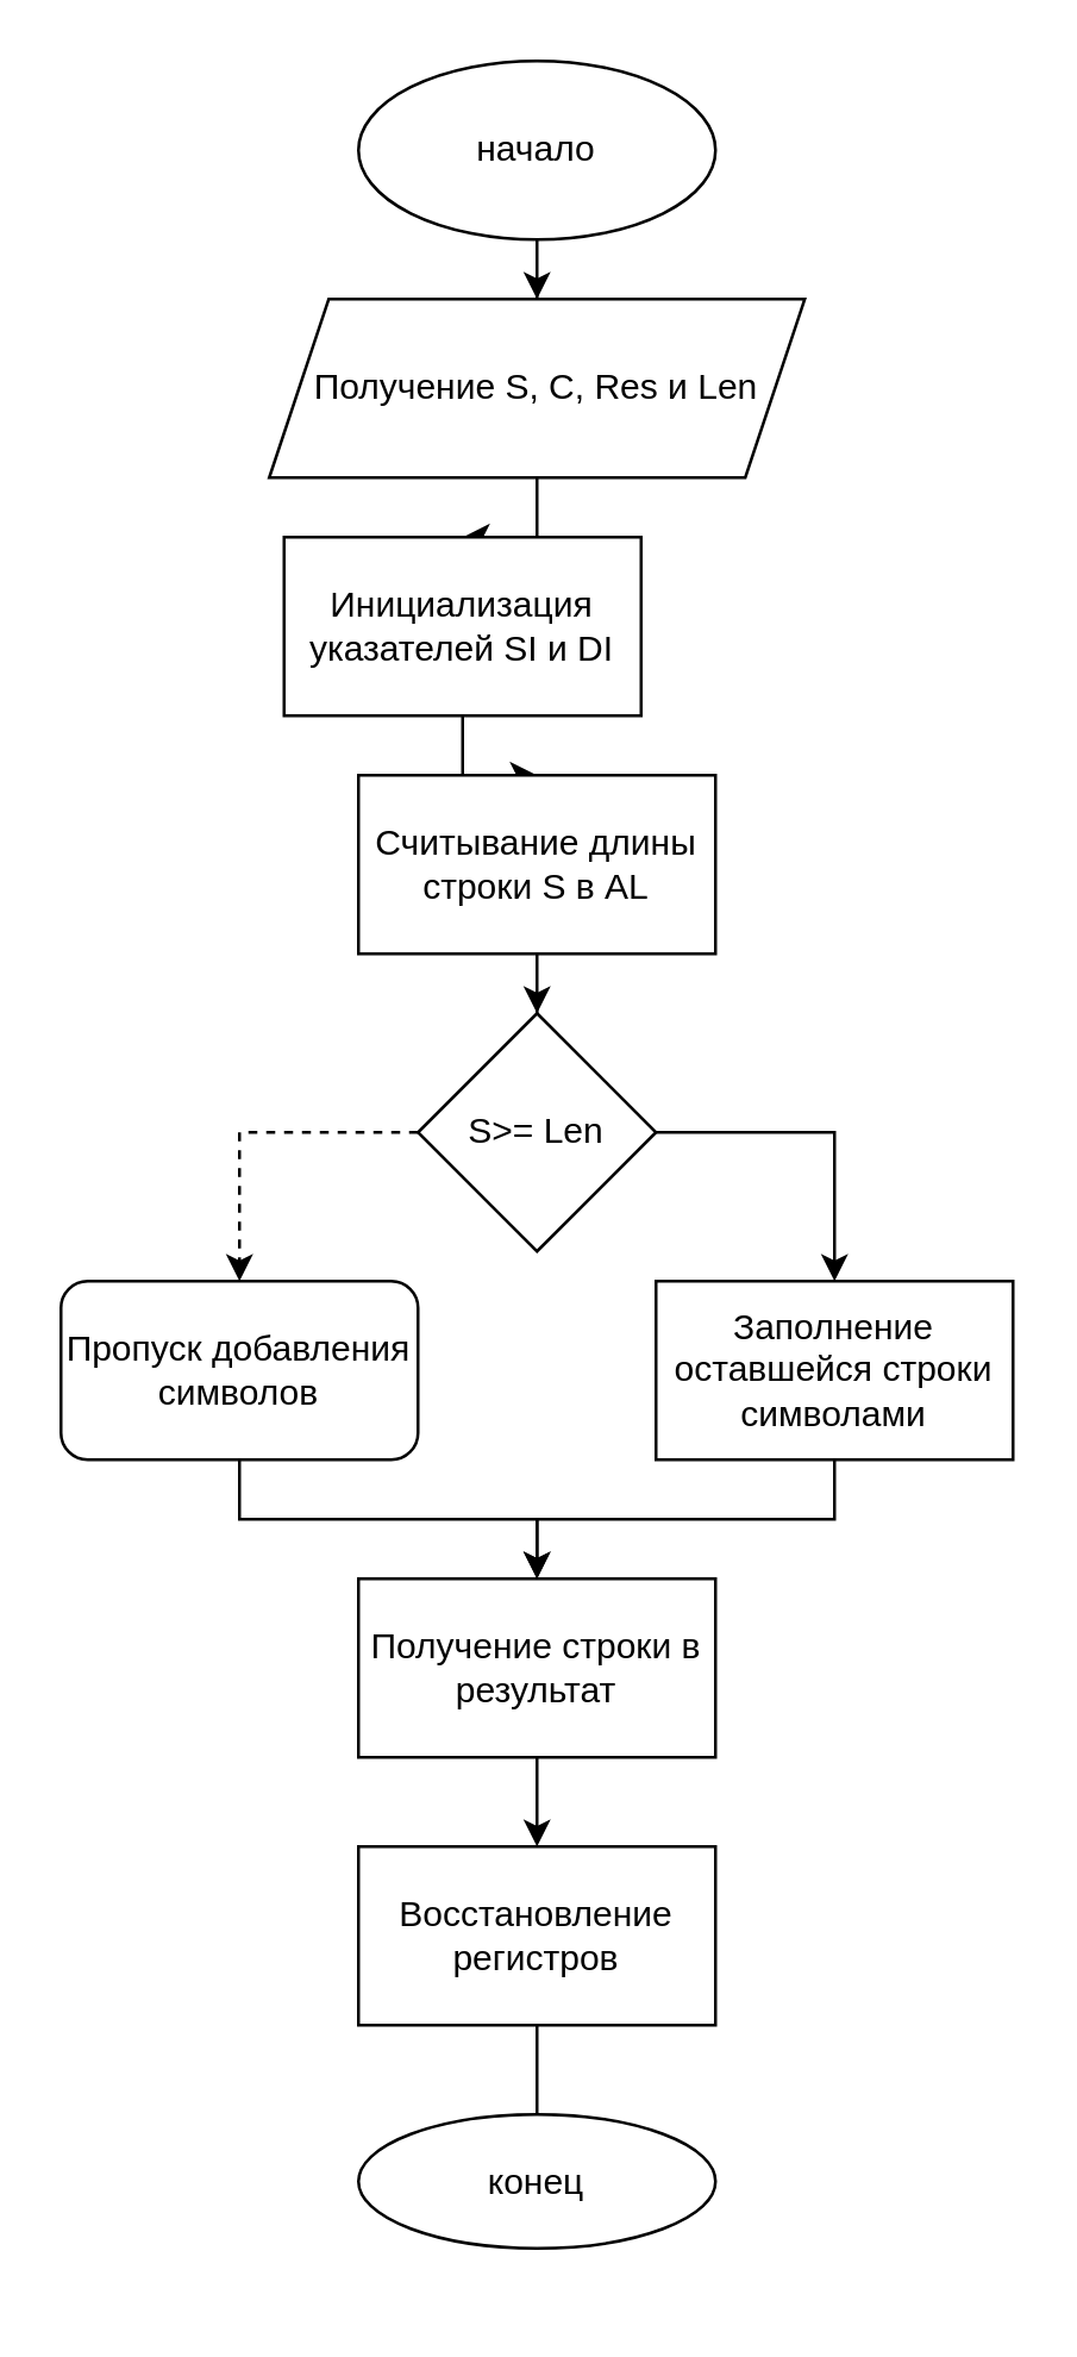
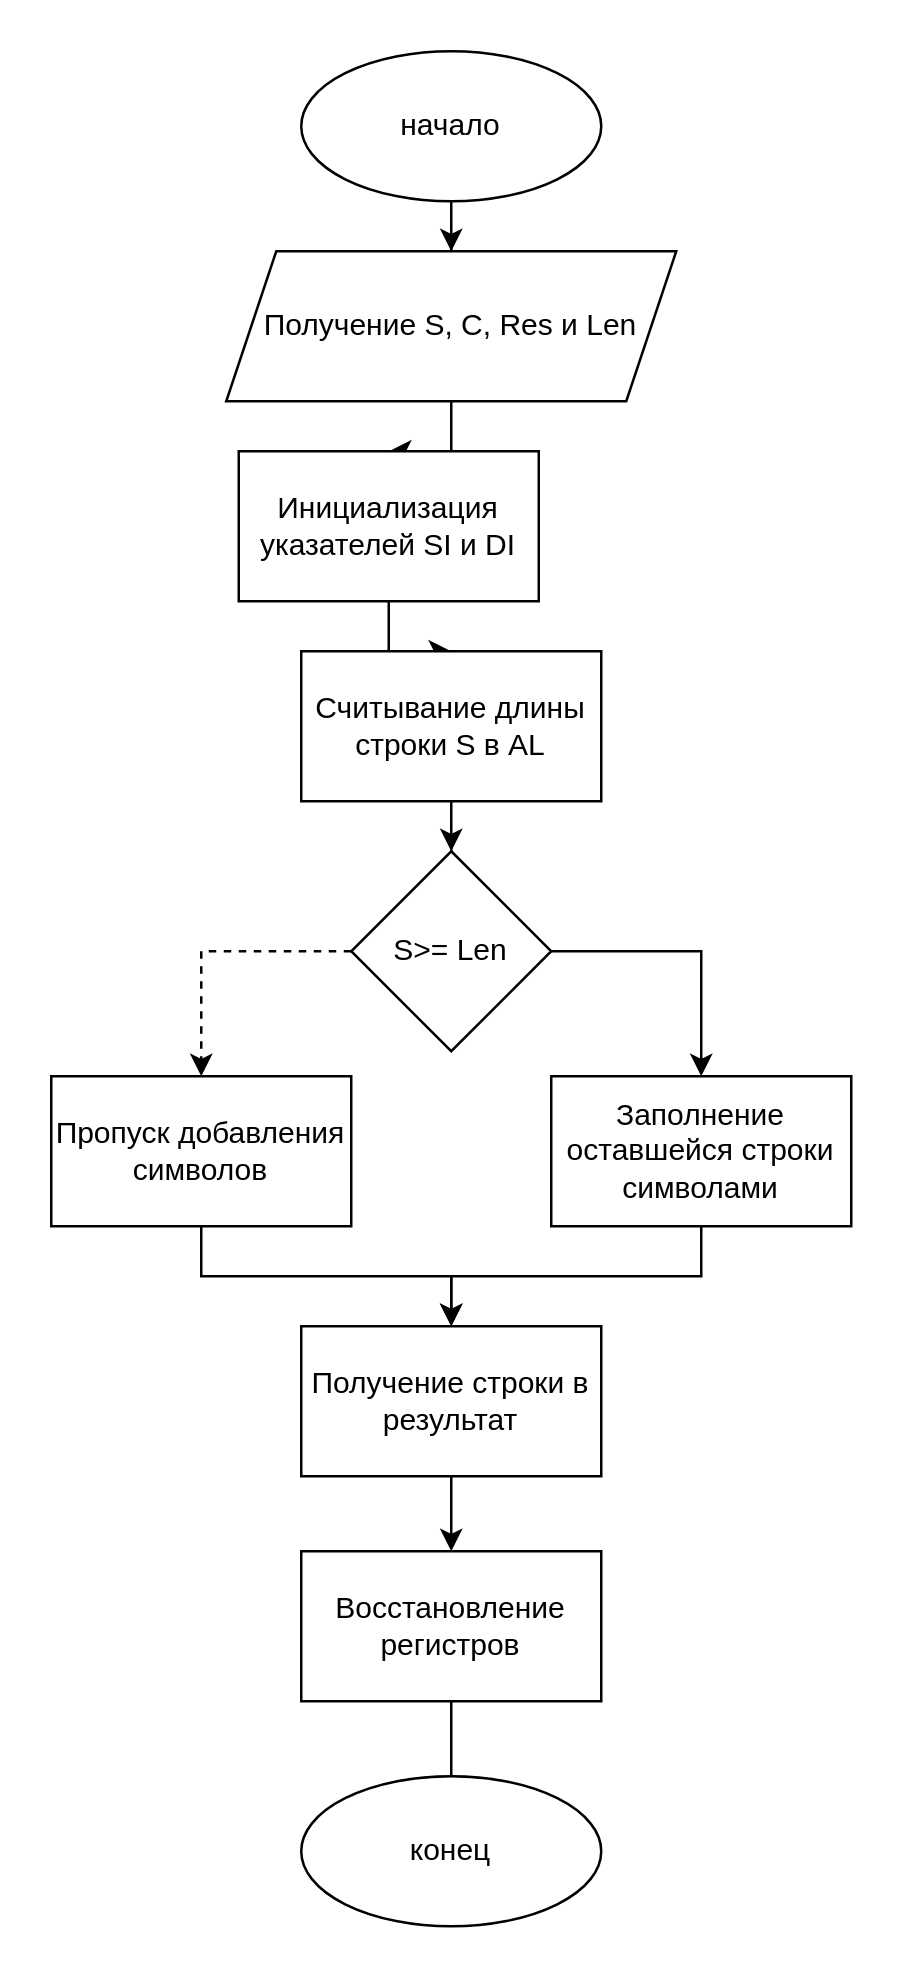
  <mxCell id="0" />
  <mxCell id="1" parent="0" />
  <mxCell id="2" style="edgeStyle=orthogonalEdgeStyle;rounded=0;orthogonalLoop=1;jettySize=auto;html=1;" edge="1" parent="1" source="3" target="5"><mxGeometry relative="1" as="geometry" /></mxCell>
  <mxCell id="3" value="начало" style="ellipse;whiteSpace=wrap;html=1;" vertex="1" parent="1"><mxGeometry x="120" y="20" width="120" height="60" as="geometry" /></mxCell>
  <mxCell id="4" style="edgeStyle=orthogonalEdgeStyle;rounded=0;orthogonalLoop=1;jettySize=auto;html=1;" edge="1" parent="1" source="5" target="7"><mxGeometry relative="1" as="geometry" /></mxCell>
  <mxCell id="5" value="Получение S, C, Res и Len" style="shape=parallelogram;perimeter=parallelogramPerimeter;whiteSpace=wrap;html=1;fixedSize=1;" vertex="1" parent="1"><mxGeometry x="90" y="100" width="180" height="60" as="geometry" /></mxCell>
  <mxCell id="6" style="edgeStyle=orthogonalEdgeStyle;rounded=0;orthogonalLoop=1;jettySize=auto;html=1;entryX=0.5;entryY=0;entryDx=0;entryDy=0;" edge="1" parent="1" source="7" target="9"><mxGeometry relative="1" as="geometry" /></mxCell>
  <mxCell id="7" value="Инициализация указателей SI и DI" style="rounded=0;whiteSpace=wrap;html=1;" vertex="1" parent="1"><mxGeometry x="95" y="180" width="120" height="60" as="geometry" /></mxCell>
  <mxCell id="8" style="edgeStyle=orthogonalEdgeStyle;rounded=0;orthogonalLoop=1;jettySize=auto;html=1;" edge="1" parent="1" source="9" target="12"><mxGeometry relative="1" as="geometry" /></mxCell>
  <mxCell id="9" value="Считывание длины строки S в AL" style="rounded=0;whiteSpace=wrap;html=1;" vertex="1" parent="1"><mxGeometry x="120" y="260" width="120" height="60" as="geometry" /></mxCell>
  <mxCell id="10" style="edgeStyle=orthogonalEdgeStyle;rounded=0;orthogonalLoop=1;jettySize=auto;html=1;entryX=0.5;entryY=0;entryDx=0;entryDy=0;dashed=1;" edge="1" parent="1" source="12" target="16"><mxGeometry relative="1" as="geometry"><Array as="points"><mxPoint x="80" y="380" /></Array></mxGeometry></mxCell>
  <mxCell id="11" style="edgeStyle=orthogonalEdgeStyle;rounded=0;orthogonalLoop=1;jettySize=auto;html=1;entryX=0.5;entryY=0;entryDx=0;entryDy=0;" edge="1" parent="1" source="12" target="14"><mxGeometry relative="1" as="geometry"><Array as="points"><mxPoint x="280" y="380" /></Array></mxGeometry></mxCell>
  <mxCell id="12" value="S&amp;gt;= Len" style="rhombus;whiteSpace=wrap;html=1;" vertex="1" parent="1"><mxGeometry x="140" y="340" width="80" height="80" as="geometry" /></mxCell>
  <mxCell id="13" style="edgeStyle=orthogonalEdgeStyle;rounded=0;orthogonalLoop=1;jettySize=auto;html=1;entryX=0.5;entryY=0;entryDx=0;entryDy=0;" edge="1" parent="1" source="14" target="18"><mxGeometry relative="1" as="geometry" /></mxCell>
  <mxCell id="14" value="Заполнение оставшейся строки символами" style="rounded=0;whiteSpace=wrap;html=1;" vertex="1" parent="1"><mxGeometry x="220" y="430" width="120" height="60" as="geometry" /></mxCell>
  <mxCell id="15" style="edgeStyle=orthogonalEdgeStyle;rounded=0;orthogonalLoop=1;jettySize=auto;html=1;entryX=0.5;entryY=0;entryDx=0;entryDy=0;" edge="1" parent="1" source="16" target="18"><mxGeometry relative="1" as="geometry" /></mxCell>
- <mxCell id="16" value="Пропуск добавления символов" style="whiteSpace=wrap;html=1;rounded=1;" vertex="1" parent="1"><mxGeometry x="20" y="430" width="120" height="60" as="geometry" /></mxCell>
+ <mxCell id="16" value="Пропуск добавления символов" style="rounded=0;whiteSpace=wrap;html=1;" vertex="1" parent="1"><mxGeometry x="20" y="430" width="120" height="60" as="geometry" /></mxCell>
  <mxCell id="17" style="edgeStyle=orthogonalEdgeStyle;rounded=0;orthogonalLoop=1;jettySize=auto;html=1;entryX=0.5;entryY=0;entryDx=0;entryDy=0;" edge="1" parent="1" source="18" target="20"><mxGeometry relative="1" as="geometry" /></mxCell>
  <mxCell id="18" value="Получение строки в результат" style="rounded=0;whiteSpace=wrap;html=1;" vertex="1" parent="1"><mxGeometry x="120" y="530" width="120" height="60" as="geometry" /></mxCell>
  <mxCell id="19" style="edgeStyle=orthogonalEdgeStyle;rounded=0;orthogonalLoop=1;jettySize=auto;html=1;entryX=0.5;entryY=0;entryDx=0;entryDy=0;endArrow=none;" edge="1" parent="1" source="20" target="21"><mxGeometry relative="1" as="geometry" /></mxCell>
  <mxCell id="20" value="Восстановление регистров" style="rounded=0;whiteSpace=wrap;html=1;" vertex="1" parent="1"><mxGeometry x="120" y="620" width="120" height="60" as="geometry" /></mxCell>
- <mxCell id="21" value="конец" style="ellipse;whiteSpace=wrap;html=1;" vertex="1" parent="1"><mxGeometry x="120" y="710" width="120" height="45" as="geometry" /></mxCell>
+ <mxCell id="21" value="конец" style="ellipse;whiteSpace=wrap;html=1;" vertex="1" parent="1"><mxGeometry x="120" y="710" width="120" height="60" as="geometry" /></mxCell>
